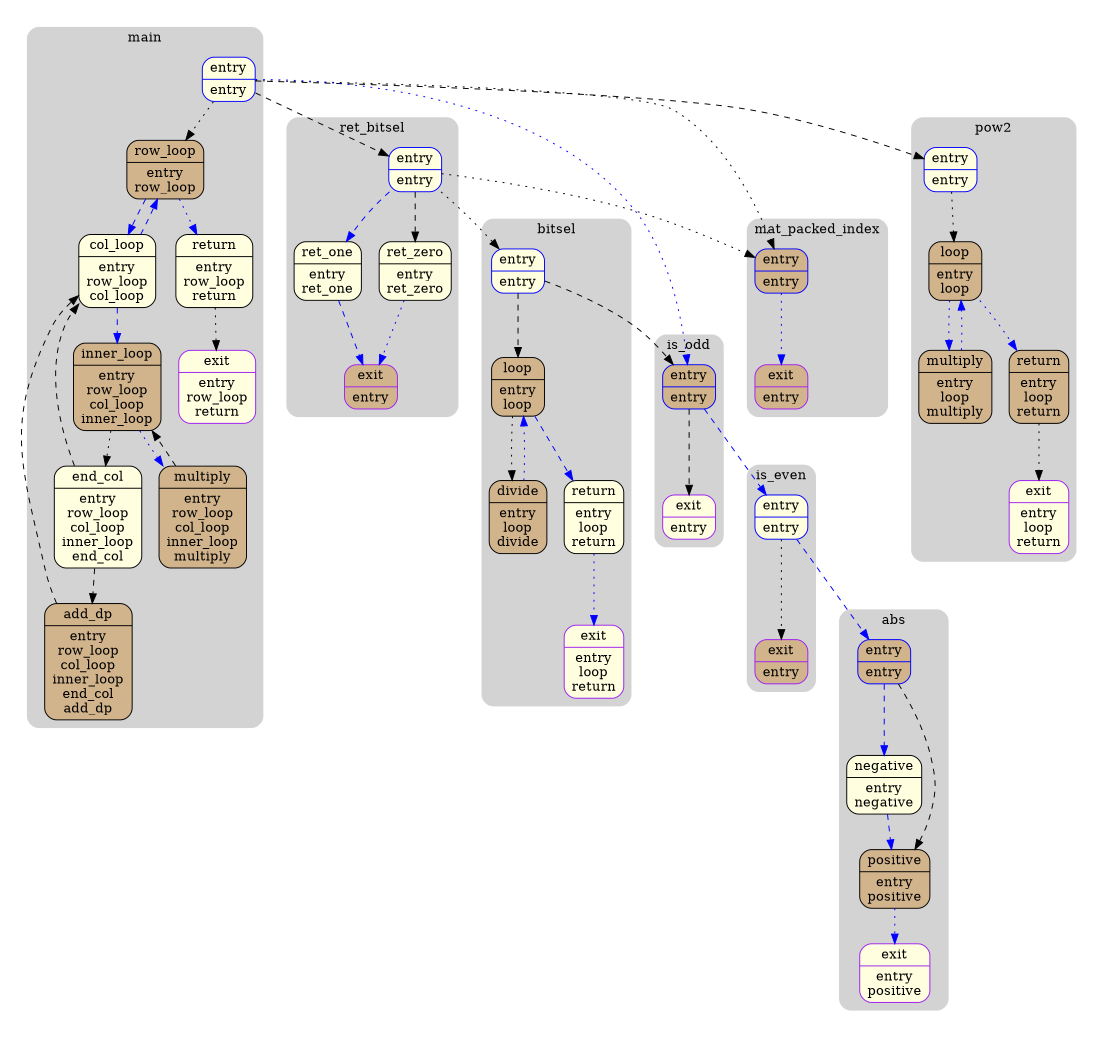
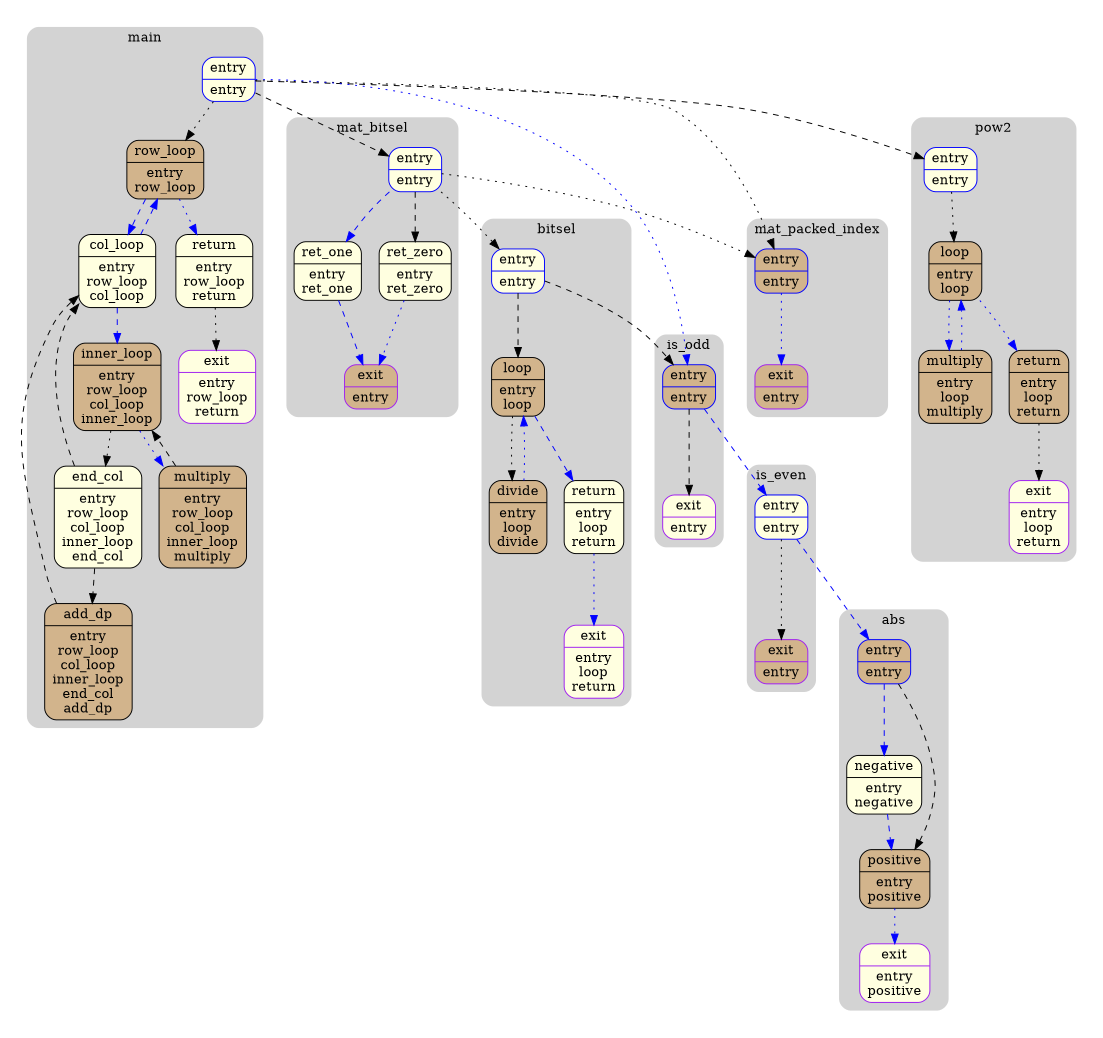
  digraph {
    compound=true
    node [color=black shape=Mrecord style=filled fillcolor=lightyellow]
    edge [color=black style=dotted]
    n1 [color=blue label="{entry|entry}"]
    n2 [label="{row_loop|entry\nrow_loop}" fillcolor=tan]
    n3 [label="{col_loop|entry\nrow_loop\ncol_loop}"]
    n4 [label="{return|entry\nrow_loop\nreturn}"]
    n5 [label="{inner_loop|entry\nrow_loop\ncol_loop\ninner_loop}" fillcolor=tan]
    n6 [label="{multiply|entry\nrow_loop\ncol_loop\ninner_loop\nmultiply}" fillcolor=tan]
    n7 [label="{end_col|entry\nrow_loop\ncol_loop\ninner_loop\nend_col}"]
    n8 [label="{add_dp|entry\nrow_loop\ncol_loop\ninner_loop\nend_col\nadd_dp}" fillcolor=tan]
    n9 [color=purple label="{exit|entry\nrow_loop\nreturn}"]
    n10 [color=blue label="{entry|entry}"]
    n11 [label="{ret_one|entry\nret_one}"]
    n12 [label="{ret_zero|entry\nret_zero}"]
    n13 [color=purple label="{exit|entry}" fillcolor=tan]
    n14 [color=blue label="{entry|entry}" fillcolor=tan]
    n15 [color=purple label="{exit|entry}" fillcolor=tan]
    n16 [color=blue label="{entry|entry}"]
    n17 [label="{loop|entry\nloop}" fillcolor=tan]
    n18 [label="{multiply|entry\nloop\nmultiply}" fillcolor=tan]
    n19 [label="{return|entry\nloop\nreturn}" fillcolor=tan]
    n20 [color=purple label="{exit|entry\nloop\nreturn}"]
    n21 [color=blue label="{entry|entry}"]
    n22 [label="{loop|entry\nloop}" fillcolor=tan]
    n23 [label="{divide|entry\nloop\ndivide}" fillcolor=tan]
    n24 [label="{return|entry\nloop\nreturn}"]
    n25 [color=purple label="{exit|entry\nloop\nreturn}"]
    n26 [color=blue label="{entry|entry}" fillcolor=tan]
    n27 [label="{negative|entry\nnegative}"]
    n28 [label="{positive|entry\npositive}" fillcolor=tan]
    n29 [color=purple label="{exit|entry\npositive}"]
    n30 [color=blue label="{entry|entry}"]
    n31 [color=purple label="{exit|entry}" fillcolor=tan]
    n32 [color=blue label="{entry|entry}" fillcolor=tan]
    n33 [color=purple label="{exit|entry}"]
    subgraph cluster_1 {
      peripheries=0
      subgraph cluster_2 {
        peripheries=0
        subgraph cluster_3 {
          bgcolor=lightgray
          color=darkgray
          label=main
          peripheries=0
          style=rounded
          n1
          n2
          n3
          n4
          n5
          n6
          n7
          n8
          n9
        }
      }
      subgraph cluster_4 {
        peripheries=0
        subgraph cluster_5 {
          bgcolor=lightgray
          color=darkgray
-         label=ret_bitsel
+         label=mat_bitsel
          peripheries=0
          style=rounded
          n10
          n11
          n12
          n13
        }
      }
      subgraph cluster_6 {
        peripheries=0
        subgraph cluster_7 {
          bgcolor=lightgray
          color=darkgray
          label=mat_packed_index
          peripheries=0
          style=rounded
          n14
          n15
        }
      }
      subgraph cluster_8 {
        peripheries=0
        subgraph cluster_9 {
          bgcolor=lightgray
          color=darkgray
          label=pow2
          peripheries=0
          style=rounded
          n16
          n17
          n18
          n19
          n20
        }
      }
      subgraph cluster_10 {
        peripheries=0
        subgraph cluster_11 {
          bgcolor=lightgray
          color=darkgray
          label=bitsel
          peripheries=0
          style=rounded
          n21
          n22
          n23
          n24
          n25
        }
      }
      subgraph cluster_12 {
        peripheries=0
        subgraph cluster_13 {
          bgcolor=lightgray
          color=darkgray
          label=abs
          peripheries=0
          style=rounded
          n26
          n27
          n28
          n29
        }
      }
      subgraph cluster_14 {
        peripheries=0
        subgraph cluster_15 {
          bgcolor=lightgray
          color=darkgray
          label=is_even
          peripheries=0
          style=rounded
          n30
          n31
        }
      }
      subgraph cluster_16 {
        peripheries=0
        subgraph cluster_17 {
          bgcolor=lightgray
          color=darkgray
          label=is_odd
          peripheries=0
          style=rounded
          n32
          n33
        }
      }
    }
    n1 -> n2
    n1 -> n10 [style=dashed]
    n1 -> n14
    n1 -> n16 [style=dashed]
    n1 -> n32 [color=blue]
    n2 -> n3 [color=blue style=dashed]
    n2 -> n4 [color=blue]
    n3 -> n2 [color=blue style=dashed]
    n3 -> n5 [color=blue style=dashed]
    n4 -> n9
    n5 -> n6 [color=blue]
    n5 -> n7
    n6 -> n5 [style=dashed]
    n7 -> n3 [style=dashed]
    n7 -> n8 [style=dashed]
    n8 -> n3 [style=dashed]
    n10 -> n11 [color=blue style=dashed]
    n10 -> n12 [style=dashed]
    n10 -> n14
    n10 -> n21
    n11 -> n13 [color=blue style=dashed]
    n12 -> n13 [color=blue]
    n14 -> n15 [color=blue]
    n16 -> n17
    n17 -> n18 [color=blue]
    n17 -> n19 [color=blue]
    n18 -> n17 [color=blue]
    n19 -> n20
    n21 -> n22 [style=dashed]
    n21 -> n32 [style=dashed]
    n22 -> n23
    n22 -> n24 [color=blue style=dashed]
    n23 -> n22 [color=blue]
    n24 -> n25 [color=blue]
    n26 -> n27 [color=blue style=dashed]
    n26 -> n28 [style=dashed]
    n27 -> n28 [color=blue style=dashed]
    n28 -> n29 [color=blue]
    n30 -> n26 [color=blue style=dashed]
    n30 -> n31
    n32 -> n30 [color=blue style=dashed]
    n32 -> n33 [style=dashed]
  }
